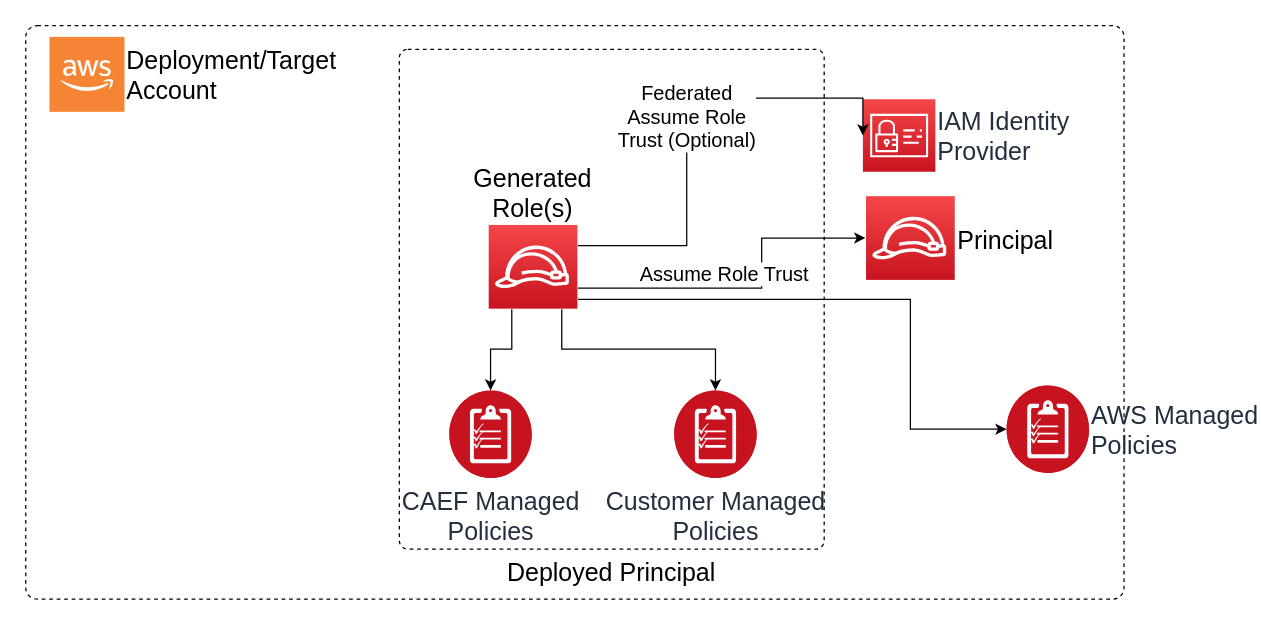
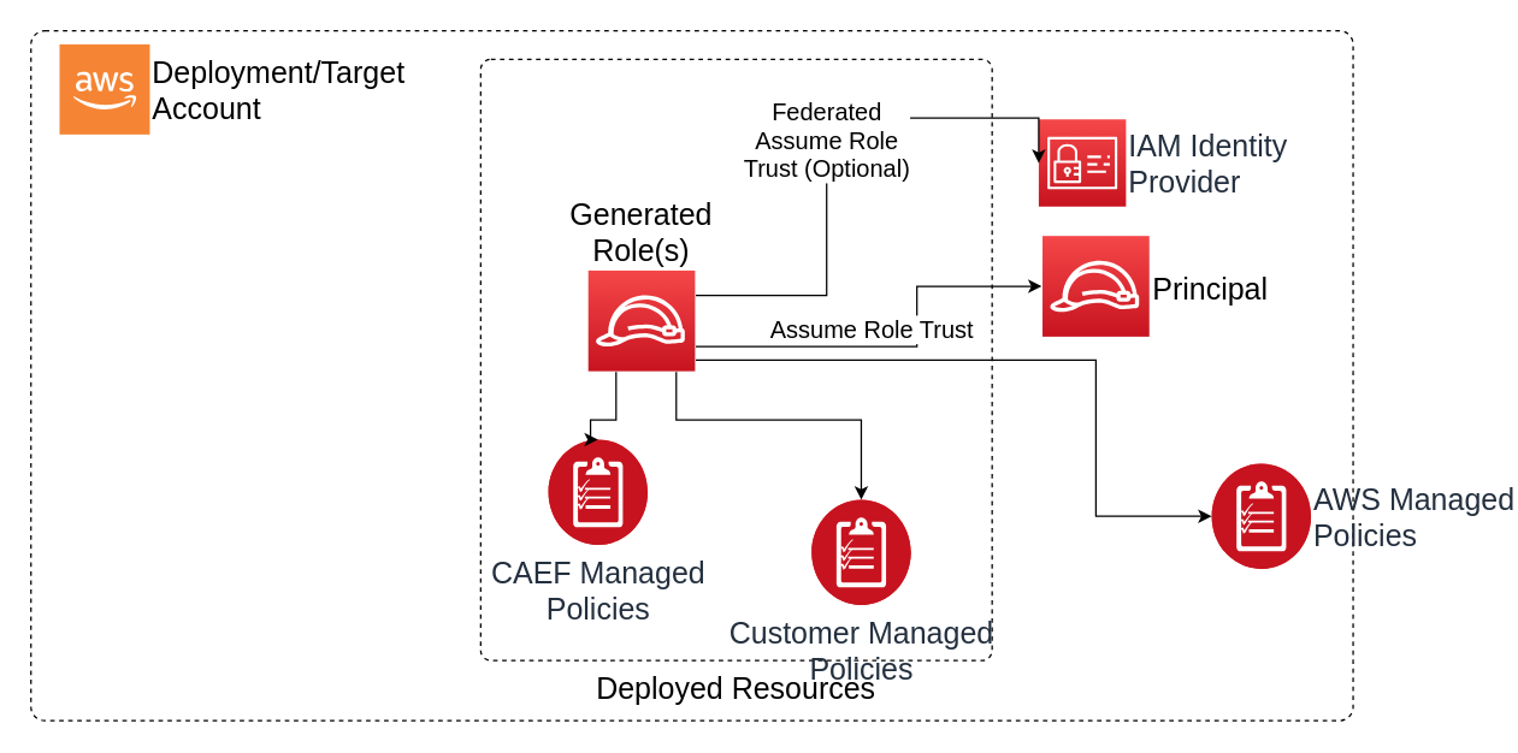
  <mxCell id="0" />
  <mxCell id="1" parent="0" />
  <mxCell id="2" value="" style="rounded=1;whiteSpace=wrap;html=1;fontSize=20;fillColor=none;arcSize=2;dashed=1;" parent="1" vertex="1"><mxGeometry x="20" y="20" width="879" height="459" as="geometry" /></mxCell>
- <mxCell id="3" value="Deployed Principal" style="rounded=1;whiteSpace=wrap;html=1;fontSize=20;fillColor=none;arcSize=2;dashed=1;labelPosition=center;verticalLabelPosition=bottom;align=center;verticalAlign=top;" parent="1" vertex="1"><mxGeometry x="319" y="39" width="340" height="400" as="geometry" /></mxCell>
+ <mxCell id="3" value="Deployed Resources" style="rounded=1;whiteSpace=wrap;html=1;fontSize=20;fillColor=none;arcSize=2;dashed=1;labelPosition=center;verticalLabelPosition=bottom;align=center;verticalAlign=top;" parent="1" vertex="1"><mxGeometry x="319" y="39" width="340" height="400" as="geometry" /></mxCell>
  <mxCell id="4" value="Deployment/Target&lt;br style=&quot;font-size: 20px;&quot;&gt;Account" style="outlineConnect=0;dashed=0;verticalLabelPosition=middle;verticalAlign=middle;align=left;html=1;shape=mxgraph.aws3.cloud_2;fillColor=#F58534;gradientColor=none;labelPosition=right;fontSize=20;" parent="1" vertex="1"><mxGeometry x="39" y="29" width="60" height="60" as="geometry" /></mxCell>
  <mxCell id="5" value="Generated&#10;Role(s)" style="group;labelPosition=center;verticalLabelPosition=top;align=center;verticalAlign=bottom;fontSize=20;" parent="1" vertex="1" connectable="0"><mxGeometry x="390" y="179" width="72" height="68" as="geometry" /></mxCell>
  <mxCell id="6" value="" style="rounded=0;whiteSpace=wrap;html=1;verticalAlign=top;fillColor=#C7131F;strokeColor=#ffffff;fontColor=#232F3E;sketch=0;gradientColor=#F54749;gradientDirection=north;dashed=0;fontStyle=0;" parent="5" vertex="1"><mxGeometry width="72" height="68" as="geometry" /></mxCell>
  <mxCell id="7" value="" style="sketch=0;outlineConnect=0;dashed=0;verticalLabelPosition=bottom;verticalAlign=top;align=center;html=1;fontSize=12;fontStyle=0;aspect=fixed;pointerEvents=1;shape=mxgraph.aws4.role;" parent="5" vertex="1"><mxGeometry x="5" y="17" width="60.27" height="34" as="geometry" /></mxCell>
- <mxCell id="8" value="CAEF Managed &lt;br&gt;Policies" style="fillColor=#C7131F;verticalLabelPosition=bottom;sketch=0;html=1;strokeColor=#ffffff;verticalAlign=top;align=center;points=[[0.145,0.145,0],[0.5,0,0],[0.855,0.145,0],[1,0.5,0],[0.855,0.855,0],[0.5,1,0],[0.145,0.855,0],[0,0.5,0]];pointerEvents=1;shape=mxgraph.cisco_safe.compositeIcon;bgIcon=ellipse;resIcon=mxgraph.cisco_safe.capability.policy_configuration;fontSize=20;fontColor=#232F3E;gradientColor=#F54749;gradientDirection=north;dashed=0;fontStyle=0;" parent="1" vertex="1"><mxGeometry x="359" y="312" width="66" height="70" as="geometry" /></mxCell>
+ <mxCell id="8" value="CAEF Managed &lt;br&gt;Policies" style="fillColor=#C7131F;verticalLabelPosition=bottom;sketch=0;html=1;strokeColor=#ffffff;verticalAlign=top;align=center;points=[[0.145,0.145,0],[0.5,0,0],[0.855,0.145,0],[1,0.5,0],[0.855,0.855,0],[0.5,1,0],[0.145,0.855,0],[0,0.5,0]];pointerEvents=1;shape=mxgraph.cisco_safe.compositeIcon;bgIcon=ellipse;resIcon=mxgraph.cisco_safe.capability.policy_configuration;fontSize=20;fontColor=#232F3E;gradientColor=#F54749;gradientDirection=north;dashed=0;fontStyle=0;" parent="1" vertex="1"><mxGeometry x="364" y="292" width="66" height="70" as="geometry" /></mxCell>
  <mxCell id="9" value="AWS Managed&lt;br style=&quot;font-size: 20px;&quot;&gt;Policies" style="fillColor=#C7131F;verticalLabelPosition=middle;sketch=0;html=1;strokeColor=#ffffff;verticalAlign=middle;align=left;points=[[0.145,0.145,0],[0.5,0,0],[0.855,0.145,0],[1,0.5,0],[0.855,0.855,0],[0.5,1,0],[0.145,0.855,0],[0,0.5,0]];pointerEvents=1;shape=mxgraph.cisco_safe.compositeIcon;bgIcon=ellipse;resIcon=mxgraph.cisco_safe.capability.policy_configuration;fontSize=20;fontColor=#232F3E;gradientColor=#F54749;gradientDirection=north;dashed=0;fontStyle=0;labelPosition=right;" parent="1" vertex="1"><mxGeometry x="805" y="308" width="66" height="70" as="geometry" /></mxCell>
  <mxCell id="10" value="IAM Identity&lt;br style=&quot;font-size: 20px;&quot;&gt;Provider" style="sketch=0;points=[[0,0,0],[0.25,0,0],[0.5,0,0],[0.75,0,0],[1,0,0],[0,1,0],[0.25,1,0],[0.5,1,0],[0.75,1,0],[1,1,0],[0,0.25,0],[0,0.5,0],[0,0.75,0],[1,0.25,0],[1,0.5,0],[1,0.75,0]];outlineConnect=0;fontColor=#232F3E;gradientColor=#F54749;gradientDirection=north;fillColor=#C7131F;strokeColor=#ffffff;dashed=0;verticalLabelPosition=middle;verticalAlign=middle;align=left;html=1;fontSize=20;fontStyle=0;aspect=fixed;shape=mxgraph.aws4.resourceIcon;resIcon=mxgraph.aws4.identity_and_access_management;labelPosition=right;" parent="1" vertex="1"><mxGeometry x="690" y="79" width="58" height="58" as="geometry" /></mxCell>
  <mxCell id="11" value="Federated&lt;br style=&quot;font-size: 16px&quot;&gt;Assume Role&lt;br style=&quot;font-size: 16px&quot;&gt;Trust (Optional)" style="edgeStyle=orthogonalEdgeStyle;html=1;entryX=0;entryY=0.5;entryDx=0;entryDy=0;entryPerimeter=0;exitX=1;exitY=0.25;exitDx=0;exitDy=0;rounded=0;fontSize=16;" parent="1" source="6" target="10" edge="1"><mxGeometry x="0.009" relative="1" as="geometry"><Array as="points"><mxPoint x="549" y="196" /><mxPoint x="549" y="78" /></Array><mxPoint as="offset" /></mxGeometry></mxCell>
  <mxCell id="12" value="Principal" style="group;labelPosition=right;verticalLabelPosition=middle;align=left;verticalAlign=middle;fontSize=20;" parent="1" vertex="1" connectable="0"><mxGeometry x="692" y="156" width="72" height="68" as="geometry" /></mxCell>
  <mxCell id="13" value="" style="rounded=0;whiteSpace=wrap;html=1;verticalAlign=top;fillColor=#C7131F;strokeColor=#ffffff;fontColor=#232F3E;sketch=0;gradientColor=#F54749;gradientDirection=north;dashed=0;fontStyle=0;" parent="12" vertex="1"><mxGeometry width="72" height="68" as="geometry" /></mxCell>
  <mxCell id="14" value="" style="sketch=0;outlineConnect=0;dashed=0;verticalLabelPosition=bottom;verticalAlign=top;align=center;html=1;fontSize=12;fontStyle=0;aspect=fixed;pointerEvents=1;shape=mxgraph.aws4.role;" parent="12" vertex="1"><mxGeometry x="5" y="17" width="60.27" height="34" as="geometry" /></mxCell>
  <mxCell id="15" value="Assume Role Trust" style="edgeStyle=orthogonalEdgeStyle;rounded=0;html=1;fontSize=16;exitX=1;exitY=0.75;exitDx=0;exitDy=0;" parent="1" source="6" target="13" edge="1"><mxGeometry x="-0.133" y="11" relative="1" as="geometry"><Array as="points"><mxPoint x="609" y="230" /><mxPoint x="609" y="190" /></Array><mxPoint as="offset" /></mxGeometry></mxCell>
- <mxCell id="16" value="Customer Managed&lt;br&gt;Policies" style="fillColor=#C7131F;verticalLabelPosition=bottom;sketch=0;html=1;strokeColor=#ffffff;verticalAlign=top;align=center;points=[[0.145,0.145,0],[0.5,0,0],[0.855,0.145,0],[1,0.5,0],[0.855,0.855,0],[0.5,1,0],[0.145,0.855,0],[0,0.5,0]];pointerEvents=1;shape=mxgraph.cisco_safe.compositeIcon;bgIcon=ellipse;resIcon=mxgraph.cisco_safe.capability.policy_configuration;fontSize=20;fontColor=#232F3E;gradientColor=#F54749;gradientDirection=north;dashed=0;fontStyle=0;" parent="1" vertex="1"><mxGeometry x="539" y="312" width="66" height="70" as="geometry" /></mxCell>
+ <mxCell id="16" value="Customer Managed&lt;br&gt;Policies" style="fillColor=#C7131F;verticalLabelPosition=bottom;sketch=0;html=1;strokeColor=#ffffff;verticalAlign=top;align=center;points=[[0.145,0.145,0],[0.5,0,0],[0.855,0.145,0],[1,0.5,0],[0.855,0.855,0],[0.5,1,0],[0.145,0.855,0],[0,0.5,0]];pointerEvents=1;shape=mxgraph.cisco_safe.compositeIcon;bgIcon=ellipse;resIcon=mxgraph.cisco_safe.capability.policy_configuration;fontSize=20;fontColor=#232F3E;gradientColor=#F54749;gradientDirection=north;dashed=0;fontStyle=0;" parent="1" vertex="1"><mxGeometry x="539" y="332" width="66" height="70" as="geometry" /></mxCell>
  <mxCell id="17" style="edgeStyle=orthogonalEdgeStyle;rounded=0;orthogonalLoop=1;jettySize=auto;html=1;entryX=0.5;entryY=0;entryDx=0;entryDy=0;entryPerimeter=0;fontSize=20;" parent="1" source="6" target="8" edge="1"><mxGeometry relative="1" as="geometry"><Array as="points"><mxPoint x="409" y="279" /><mxPoint x="392" y="279" /></Array></mxGeometry></mxCell>
  <mxCell id="18" style="edgeStyle=orthogonalEdgeStyle;rounded=0;orthogonalLoop=1;jettySize=auto;html=1;entryX=0.5;entryY=0;entryDx=0;entryDy=0;entryPerimeter=0;fontSize=20;" parent="1" source="6" target="16" edge="1"><mxGeometry relative="1" as="geometry"><Array as="points"><mxPoint x="449" y="279" /><mxPoint x="572" y="279" /></Array></mxGeometry></mxCell>
  <mxCell id="19" style="edgeStyle=orthogonalEdgeStyle;rounded=0;orthogonalLoop=1;jettySize=auto;html=1;fontSize=20;" parent="1" source="6" target="9" edge="1"><mxGeometry relative="1" as="geometry"><Array as="points"><mxPoint x="728" y="239" /></Array></mxGeometry></mxCell>
